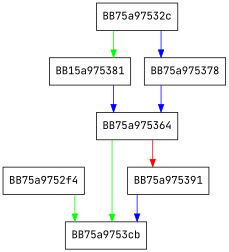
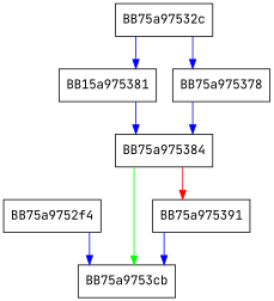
  digraph {
    fontname="JetBrains Mono"
    splines=ortho
    node [fontname="JetBrains Mono" shape=box]
    edge [color=blue fontname="JetBrains Mono"]
    BB75a9752f4
    BB75a9753cb
    n3 [label=BB15a975381]
    BB75a97532c
    BB75a975378
-   BB75a975384 [label=BB75a975364]
+   BB75a975384
    BB75a975391
-   BB75a9752f4 -> BB75a9753cb [color=green]
+   BB75a9752f4 -> BB75a9753cb
    n3 -> BB75a975384
-   BB75a97532c -> n3 [color=green]
+   BB75a97532c -> n3
    BB75a97532c -> BB75a975378
    BB75a975378 -> BB75a975384
    BB75a975384 -> BB75a9753cb [color=green]
    BB75a975384 -> BB75a975391 [color=red]
    BB75a975391 -> BB75a9753cb
  }
